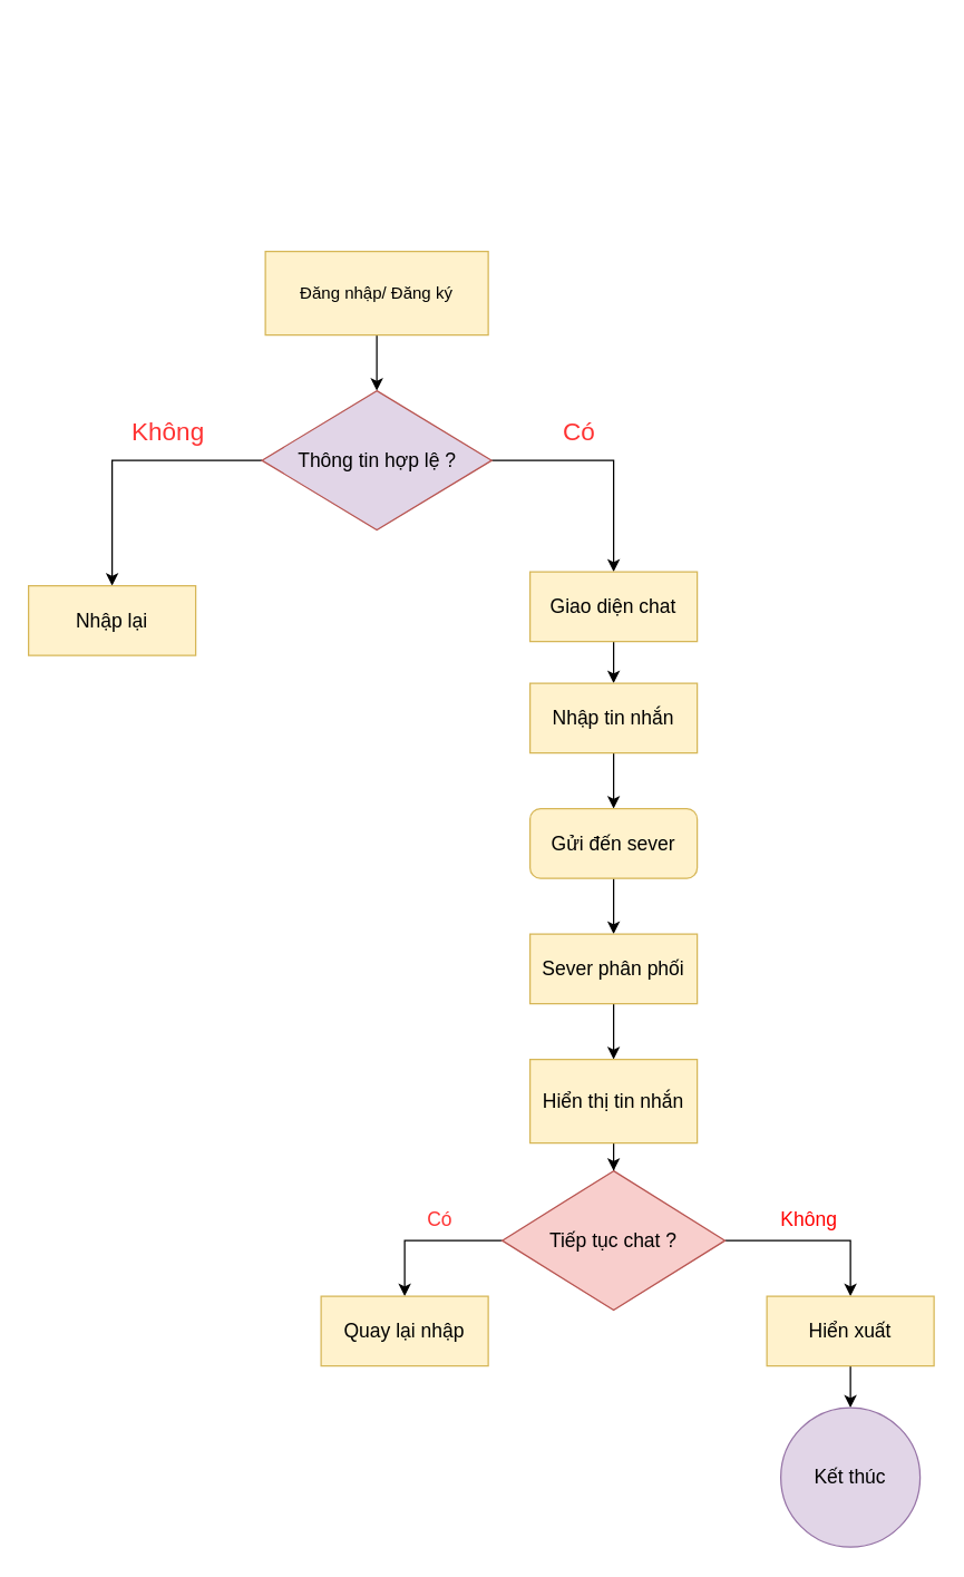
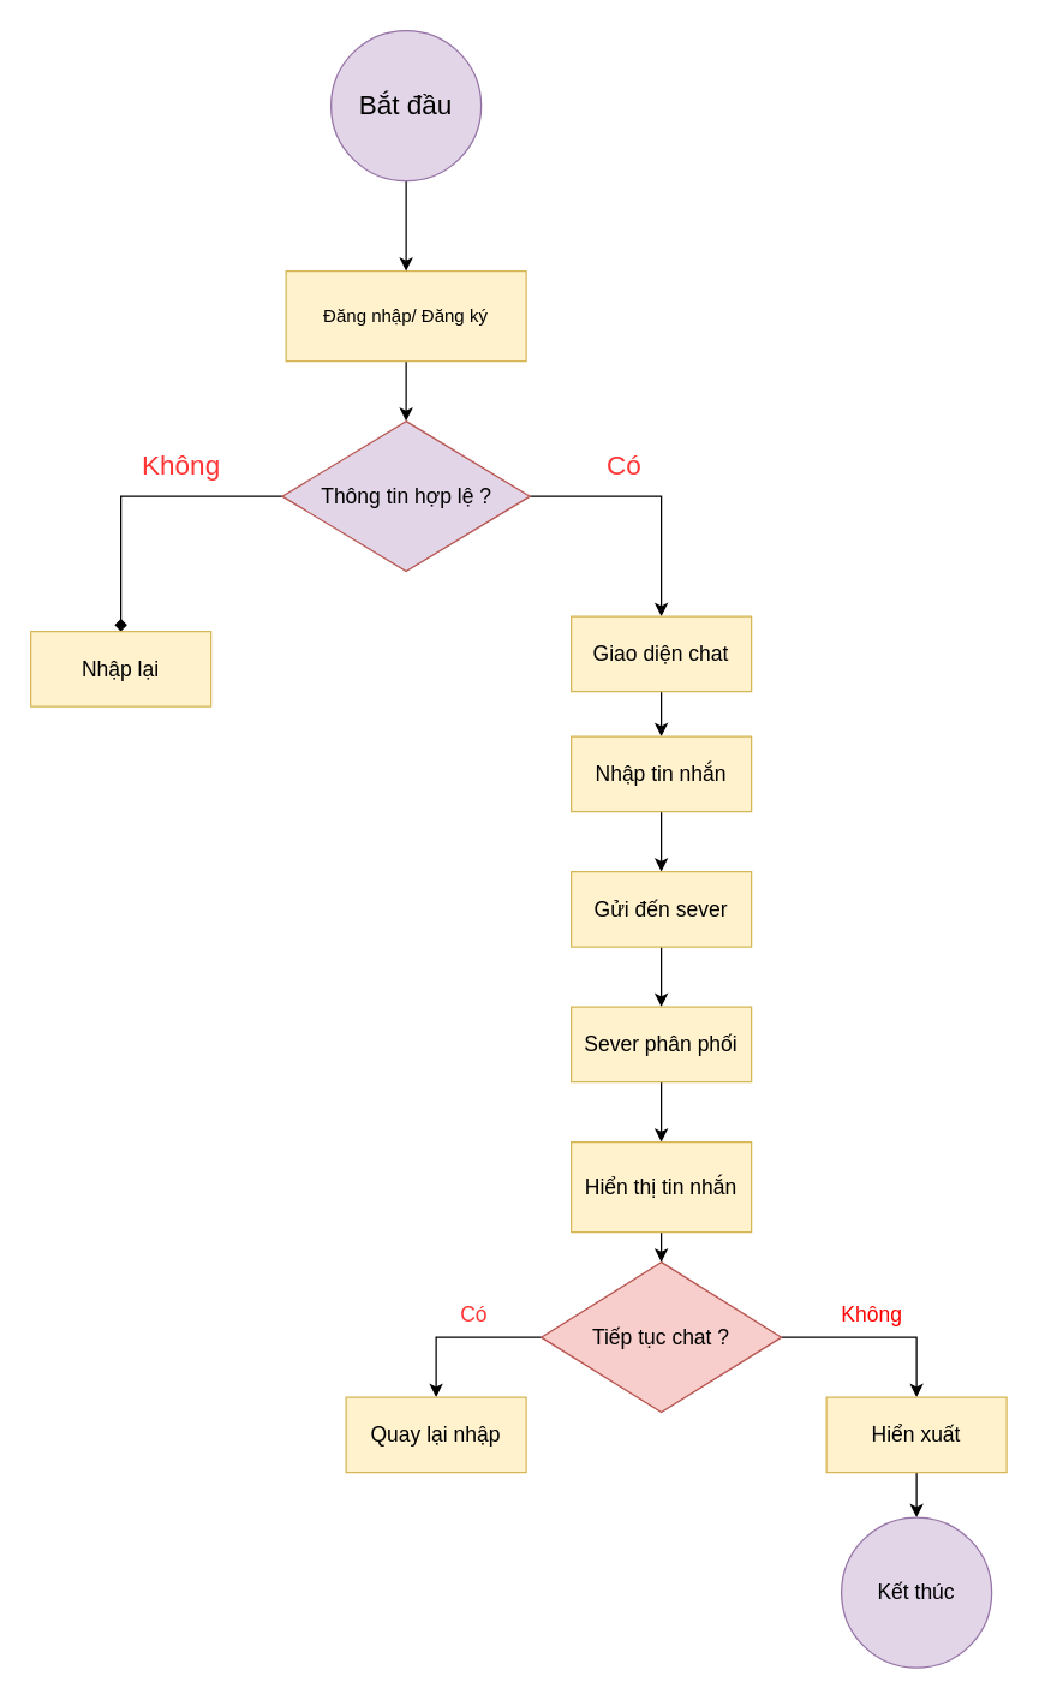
  <mxCell id="0" />
  <mxCell id="1" parent="0" />
  <mxCell id="2" style="edgeStyle=orthogonalEdgeStyle;rounded=0;orthogonalLoop=1;jettySize=auto;html=1;exitX=0.5;exitY=1;exitDx=0;exitDy=0;" edge="1" parent="1" source="3" target="8"><mxGeometry relative="1" as="geometry" /></mxCell>
  <mxCell id="3" value="Đăng nhập/ Đăng ký" style="rounded=0;whiteSpace=wrap;html=1;fillColor=#fff2cc;strokeColor=#d6b656;" vertex="1" parent="1"><mxGeometry x="190" y="180" width="160" height="60" as="geometry" /></mxCell>
+ <mxCell id="4" style="edgeStyle=orthogonalEdgeStyle;rounded=0;orthogonalLoop=1;jettySize=auto;html=1;exitX=0.5;exitY=1;exitDx=0;exitDy=0;entryX=0.5;entryY=0;entryDx=0;entryDy=0;" edge="1" parent="1" source="5" target="3"><mxGeometry relative="1" as="geometry" /></mxCell>
+ <mxCell id="5" value="&lt;font style=&quot;font-size: 18px;&quot;&gt;Bắt đầu&lt;/font&gt;" style="ellipse;whiteSpace=wrap;html=1;aspect=fixed;fillColor=#e1d5e7;strokeColor=#9673a6;" vertex="1" parent="1"><mxGeometry x="220" y="20" width="100" height="100" as="geometry" /></mxCell>
  <mxCell id="6" style="edgeStyle=orthogonalEdgeStyle;rounded=0;orthogonalLoop=1;jettySize=auto;html=1;exitX=1;exitY=0.5;exitDx=0;exitDy=0;" edge="1" parent="1" source="8" target="11"><mxGeometry relative="1" as="geometry" /></mxCell>
- <mxCell id="7" style="edgeStyle=orthogonalEdgeStyle;rounded=0;orthogonalLoop=1;jettySize=auto;html=1;exitX=0;exitY=0.5;exitDx=0;exitDy=0;" edge="1" parent="1" source="8" target="9"><mxGeometry relative="1" as="geometry" /></mxCell>
+ <mxCell id="7" style="edgeStyle=orthogonalEdgeStyle;rounded=0;orthogonalLoop=1;jettySize=auto;html=1;exitX=0;exitY=0.5;exitDx=0;exitDy=0;endArrow=diamond;" edge="1" parent="1" source="8" target="9"><mxGeometry relative="1" as="geometry" /></mxCell>
  <mxCell id="8" value="&lt;font style=&quot;font-size: 14px;&quot;&gt;Thông tin hợp lệ ?&lt;/font&gt;" style="rhombus;whiteSpace=wrap;html=1;fillColor=#e1d5e7;strokeColor=#b85450;" vertex="1" parent="1"><mxGeometry x="187.5" y="280" width="165" height="100" as="geometry" /></mxCell>
  <mxCell id="9" value="&lt;font style=&quot;font-size: 14px;&quot;&gt;Nhập lại&lt;/font&gt;" style="rounded=0;whiteSpace=wrap;html=1;fillColor=#fff2cc;strokeColor=#d6b656;" vertex="1" parent="1"><mxGeometry x="20" y="420" width="120" height="50" as="geometry" /></mxCell>
  <mxCell id="10" style="edgeStyle=orthogonalEdgeStyle;rounded=0;orthogonalLoop=1;jettySize=auto;html=1;exitX=0.5;exitY=1;exitDx=0;exitDy=0;entryX=0.5;entryY=0;entryDx=0;entryDy=0;" edge="1" parent="1" source="11" target="13"><mxGeometry relative="1" as="geometry" /></mxCell>
  <mxCell id="11" value="&lt;font style=&quot;font-size: 14px;&quot;&gt;Giao diện chat&lt;/font&gt;" style="rounded=0;whiteSpace=wrap;html=1;fillColor=#fff2cc;strokeColor=#d6b656;" vertex="1" parent="1"><mxGeometry x="380" y="410" width="120" height="50" as="geometry" /></mxCell>
  <mxCell id="12" style="edgeStyle=orthogonalEdgeStyle;rounded=0;orthogonalLoop=1;jettySize=auto;html=1;exitX=0.5;exitY=1;exitDx=0;exitDy=0;" edge="1" parent="1" source="13" target="15"><mxGeometry relative="1" as="geometry" /></mxCell>
  <mxCell id="13" value="&lt;font style=&quot;font-size: 14px;&quot;&gt;Nhập tin nhắn&lt;/font&gt;" style="rounded=0;whiteSpace=wrap;html=1;fillColor=#fff2cc;strokeColor=#d6b656;" vertex="1" parent="1"><mxGeometry x="380" y="490" width="120" height="50" as="geometry" /></mxCell>
  <mxCell id="14" style="edgeStyle=orthogonalEdgeStyle;rounded=0;orthogonalLoop=1;jettySize=auto;html=1;exitX=0.5;exitY=1;exitDx=0;exitDy=0;entryX=0.5;entryY=0;entryDx=0;entryDy=0;" edge="1" parent="1" source="15" target="17"><mxGeometry relative="1" as="geometry" /></mxCell>
- <mxCell id="15" value="&lt;font style=&quot;font-size: 14px;&quot;&gt;Gửi đến sever&lt;/font&gt;" style="whiteSpace=wrap;html=1;fillColor=#fff2cc;strokeColor=#d6b656;rounded=1;" vertex="1" parent="1"><mxGeometry x="380" y="580" width="120" height="50" as="geometry" /></mxCell>
+ <mxCell id="15" value="&lt;font style=&quot;font-size: 14px;&quot;&gt;Gửi đến sever&lt;/font&gt;" style="rounded=0;whiteSpace=wrap;html=1;fillColor=#fff2cc;strokeColor=#d6b656;" vertex="1" parent="1"><mxGeometry x="380" y="580" width="120" height="50" as="geometry" /></mxCell>
  <mxCell id="16" style="edgeStyle=orthogonalEdgeStyle;rounded=0;orthogonalLoop=1;jettySize=auto;html=1;exitX=0.5;exitY=1;exitDx=0;exitDy=0;entryX=0.5;entryY=0;entryDx=0;entryDy=0;" edge="1" parent="1" source="17" target="19"><mxGeometry relative="1" as="geometry" /></mxCell>
  <mxCell id="17" value="&lt;font style=&quot;font-size: 14px;&quot;&gt;Sever phân phối&lt;/font&gt;" style="rounded=0;whiteSpace=wrap;html=1;fillColor=#fff2cc;strokeColor=#d6b656;" vertex="1" parent="1"><mxGeometry x="380" y="670" width="120" height="50" as="geometry" /></mxCell>
  <mxCell id="18" style="edgeStyle=orthogonalEdgeStyle;rounded=0;orthogonalLoop=1;jettySize=auto;html=1;exitX=0.5;exitY=1;exitDx=0;exitDy=0;" edge="1" parent="1" source="19" target="22"><mxGeometry relative="1" as="geometry" /></mxCell>
  <mxCell id="19" value="&lt;font style=&quot;font-size: 14px;&quot;&gt;Hiển thị tin nhắn&lt;/font&gt;" style="rounded=0;whiteSpace=wrap;html=1;fillColor=#fff2cc;strokeColor=#d6b656;" vertex="1" parent="1"><mxGeometry x="380" y="760" width="120" height="60" as="geometry" /></mxCell>
  <mxCell id="20" style="edgeStyle=orthogonalEdgeStyle;rounded=0;orthogonalLoop=1;jettySize=auto;html=1;exitX=0;exitY=0.5;exitDx=0;exitDy=0;entryX=0.5;entryY=0;entryDx=0;entryDy=0;" edge="1" parent="1" source="22" target="26"><mxGeometry relative="1" as="geometry" /></mxCell>
  <mxCell id="21" style="edgeStyle=orthogonalEdgeStyle;rounded=0;orthogonalLoop=1;jettySize=auto;html=1;exitX=1;exitY=0.5;exitDx=0;exitDy=0;entryX=0.5;entryY=0;entryDx=0;entryDy=0;" edge="1" parent="1" source="22" target="25"><mxGeometry relative="1" as="geometry" /></mxCell>
  <mxCell id="22" value="&lt;font style=&quot;font-size: 14px;&quot;&gt;Tiếp tục chat ?&lt;/font&gt;" style="rhombus;whiteSpace=wrap;html=1;fillColor=#f8cecc;strokeColor=#b85450;" vertex="1" parent="1"><mxGeometry x="360" y="840" width="160" height="100" as="geometry" /></mxCell>
  <mxCell id="23" style="edgeStyle=orthogonalEdgeStyle;rounded=0;orthogonalLoop=1;jettySize=auto;html=1;exitX=0.5;exitY=1;exitDx=0;exitDy=0;" edge="1" parent="1" source="17" target="17"><mxGeometry relative="1" as="geometry" /></mxCell>
  <mxCell id="24" style="edgeStyle=orthogonalEdgeStyle;rounded=0;orthogonalLoop=1;jettySize=auto;html=1;exitX=0.5;exitY=1;exitDx=0;exitDy=0;entryX=0.5;entryY=0;entryDx=0;entryDy=0;" edge="1" parent="1" source="25" target="31"><mxGeometry relative="1" as="geometry" /></mxCell>
  <mxCell id="25" value="&lt;font style=&quot;font-size: 14px;&quot;&gt;Hiển xuất&lt;/font&gt;" style="rounded=0;whiteSpace=wrap;html=1;fillColor=#fff2cc;strokeColor=#d6b656;" vertex="1" parent="1"><mxGeometry x="550" y="930" width="120" height="50" as="geometry" /></mxCell>
  <mxCell id="26" value="&lt;font style=&quot;font-size: 14px;&quot;&gt;Quay lại nhập&lt;/font&gt;" style="rounded=0;whiteSpace=wrap;html=1;fillColor=#fff2cc;strokeColor=#d6b656;" vertex="1" parent="1"><mxGeometry x="230" y="930" width="120" height="50" as="geometry" /></mxCell>
  <mxCell id="27" value="&lt;font color=&quot;#ff3333&quot; style=&quot;font-size: 18px;&quot;&gt;Không&lt;/font&gt;" style="text;html=1;align=center;verticalAlign=middle;resizable=0;points=[];autosize=1;strokeColor=none;fillColor=none;" vertex="1" parent="1"><mxGeometry x="80" y="290" width="80" height="40" as="geometry" /></mxCell>
  <mxCell id="28" value="&lt;font color=&quot;#ff3333&quot; style=&quot;font-size: 18px;&quot;&gt;Có&lt;/font&gt;" style="text;html=1;align=center;verticalAlign=middle;resizable=0;points=[];autosize=1;strokeColor=none;fillColor=none;" vertex="1" parent="1"><mxGeometry x="390" y="290" width="50" height="40" as="geometry" /></mxCell>
  <mxCell id="29" value="&lt;font color=&quot;#ff3333&quot; style=&quot;font-size: 14px;&quot;&gt;Có&lt;/font&gt;" style="text;html=1;align=center;verticalAlign=middle;resizable=0;points=[];autosize=1;strokeColor=none;fillColor=none;" vertex="1" parent="1"><mxGeometry x="295" y="860" width="40" height="30" as="geometry" /></mxCell>
  <mxCell id="30" value="&lt;font color=&quot;#ff0000&quot; style=&quot;font-size: 14px;&quot;&gt;Không&lt;/font&gt;" style="text;html=1;align=center;verticalAlign=middle;resizable=0;points=[];autosize=1;strokeColor=none;fillColor=none;" vertex="1" parent="1"><mxGeometry x="550" y="860" width="60" height="30" as="geometry" /></mxCell>
  <mxCell id="31" value="&lt;font style=&quot;font-size: 14px;&quot;&gt;Kết thúc&lt;/font&gt;" style="ellipse;whiteSpace=wrap;html=1;aspect=fixed;fillColor=#e1d5e7;strokeColor=#9673a6;" vertex="1" parent="1"><mxGeometry x="560" y="1010" width="100" height="100" as="geometry" /></mxCell>
